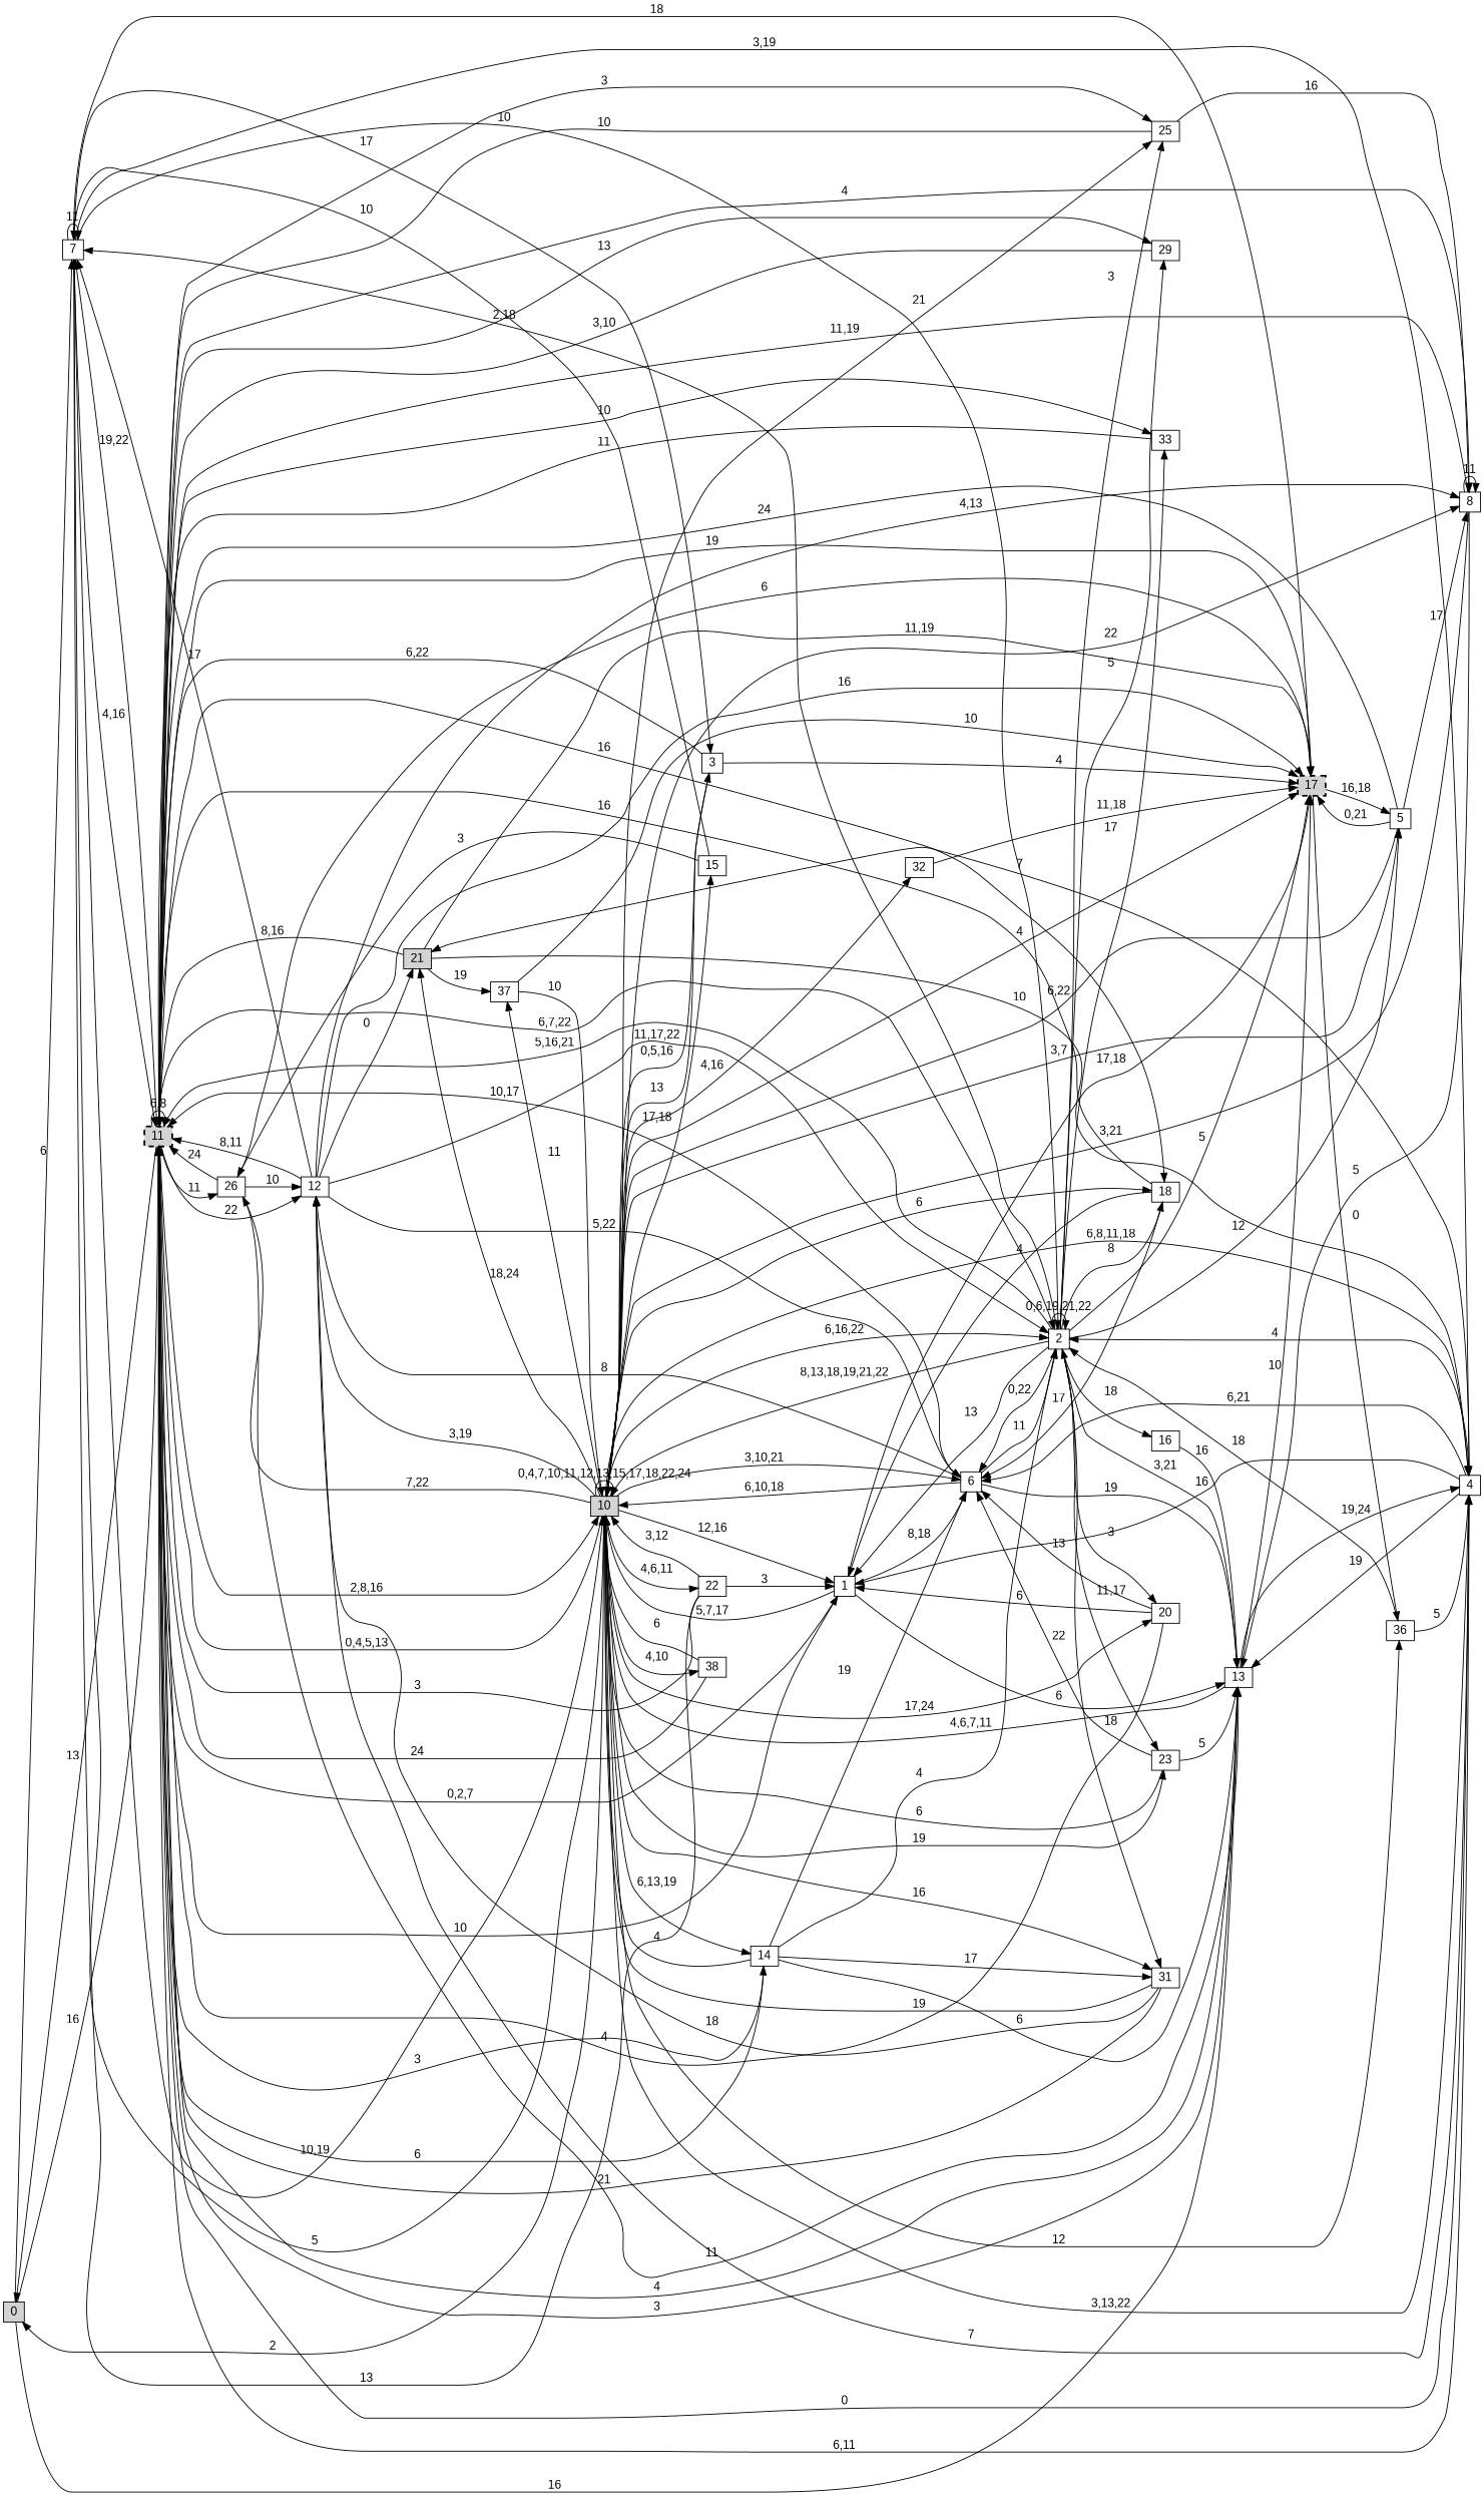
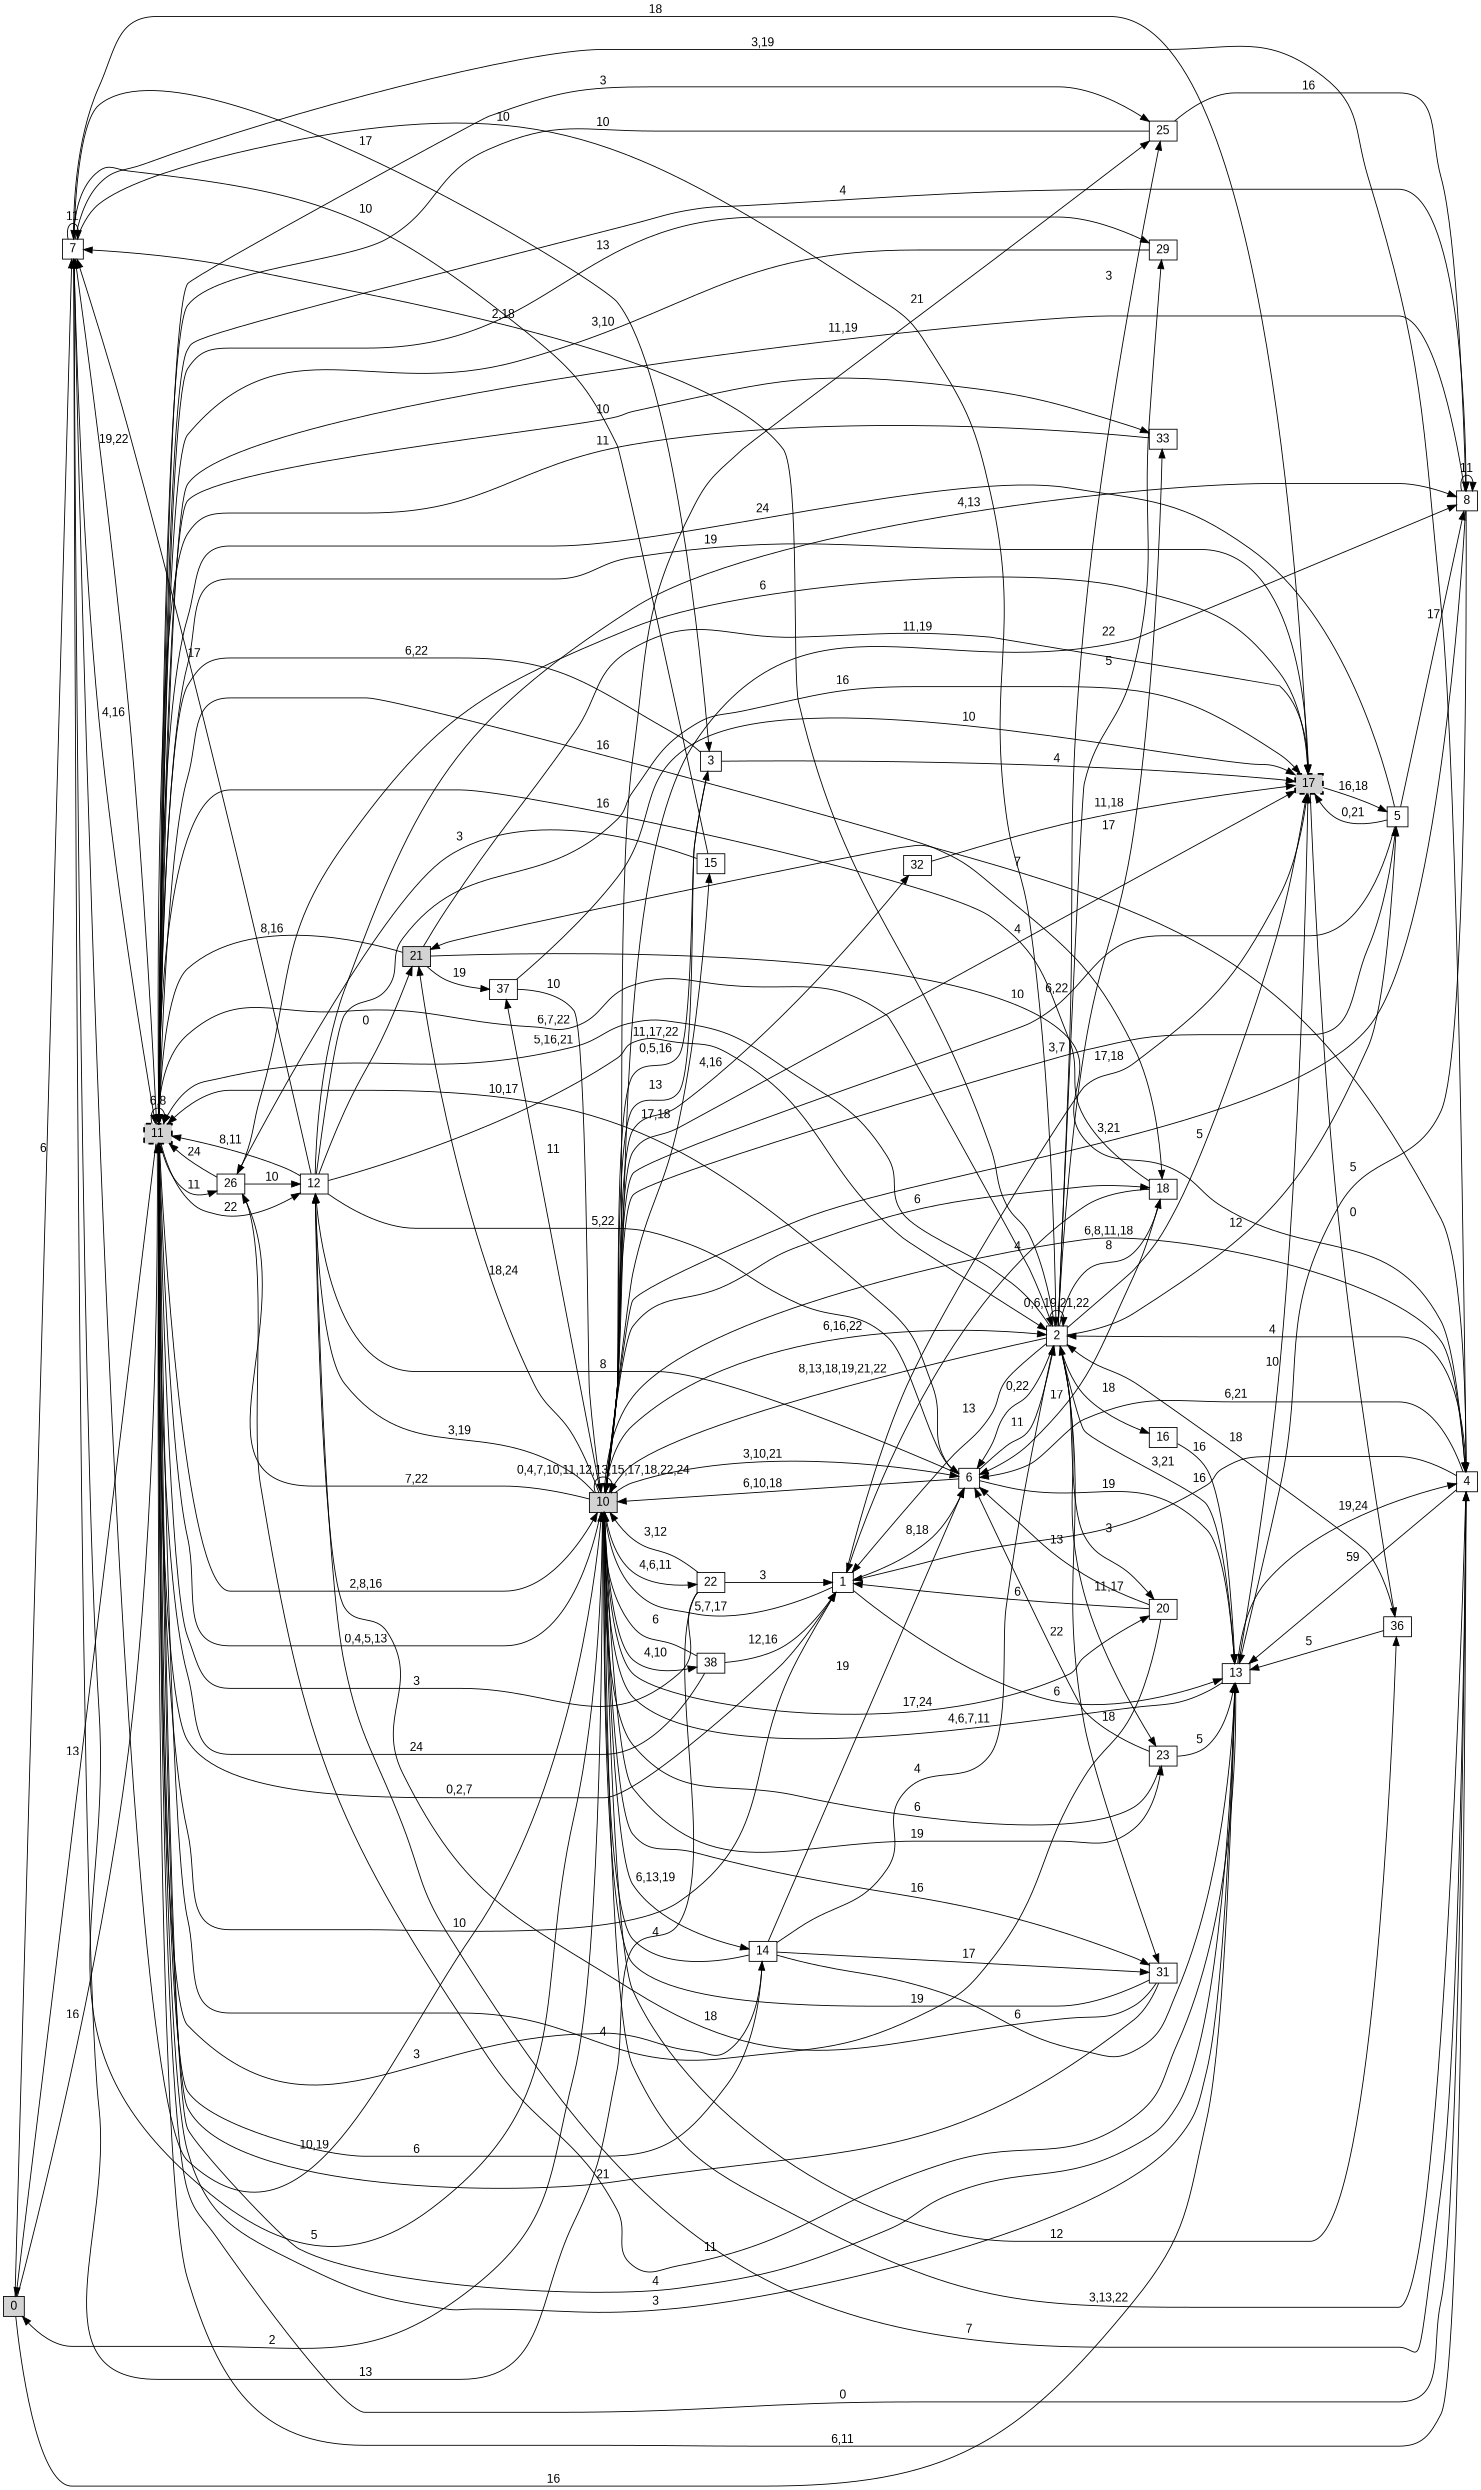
  digraph {
    rankdir=LR
    node [fontname=Arial shape=box]
    edge [fontname=Arial]
    n1 [height=0.1 label=0 style=filled width=0.1]
    n2 [height=0.1 label=7 width=0.1]
    n3 [height=0.1 label=11 style="filled,bold,dashed" width=0.1]
    n4 [height=0.1 label=13 width=0.1]
    n5 [height=0.1 label=10 style=filled width=0.1]
    n6 [height=0.1 label=17 style="filled,bold,dashed" width=0.1]
    n7 [height=0.1 label=2 width=0.1]
    n8 [height=0.1 label=3 width=0.1]
    n9 [height=0.1 label=4 width=0.1]
    n10 [height=0.1 label=1 width=0.1]
    n11 [height=0.1 label=18 width=0.1]
    n12 [height=0.1 label=25 width=0.1]
    n13 [height=0.1 label=29 width=0.1]
    n14 [height=0.1 label=33 width=0.1]
    n15 [height=0.1 label=12 width=0.1]
    n16 [height=0.1 label=8 width=0.1]
    n17 [height=0.1 label=14 width=0.1]
    n18 [height=0.1 label=26 width=0.1]
    n19 [height=0.1 label=6 width=0.1]
    n20 [height=0.1 label=5 width=0.1]
    n21 [height=0.1 label=20 width=0.1]
    n22 [height=0.1 label=23 width=0.1]
    n23 [height=0.1 label=31 width=0.1]
    n24 [height=0.1 label=21 style=filled width=0.1]
    n25 [height=0.1 label=15 width=0.1]
    n26 [height=0.1 label=22 width=0.1]
    n27 [height=0.1 label=32 width=0.1]
    n28 [height=0.1 label=36 width=0.1]
    n29 [height=0.1 label=37 width=0.1]
    n30 [height=0.1 label=38 width=0.1]
    n31 [height=0.1 label=16 width=0.1]
    n1 -> n2 [label=6]
    n1 -> n3 [label=16]
    n1 -> n4 [label=16]
    n2 -> n2 [label=11]
    n2 -> n3 [label="4,16"]
    n2 -> n5 [label="10,19"]
    n2 -> n6 [label=18]
    n2 -> n7 [label=10]
    n2 -> n8 [label=17]
    n2 -> n9 [label="3,19"]
    n3 -> n1 [label=13]
    n3 -> n2 [label="19,22"]
    n3 -> n3 [label="6,8"]
    n3 -> n4 [label=4]
    n3 -> n5 [label="2,8,16"]
    n3 -> n7 [label="6,7,22"]
    n3 -> n9 [label="6,11"]
    n3 -> n10 [label=10]
    n3 -> n11 [label=16]
    n3 -> n12 [label=3]
    n3 -> n13 [label=13]
    n3 -> n14 [label=10]
    n3 -> n15 [label=22]
    n3 -> n16 [label=4]
    n3 -> n17 [label=6]
    n3 -> n18 [label=11]
    n4 -> n3 [label=3]
    n4 -> n5 [label="4,6,7,11"]
    n4 -> n6 [label=10]
    n4 -> n7 [label="3,21"]
    n4 -> n9 [label="19,24"]
    n5 -> n1 [label=2]
    n5 -> n2 [label=5]
    n5 -> n3 [label="0,4,5,13"]
    n5 -> n5 [label="0,4,7,10,11,12,13,15,17,18,22,24"]
    n5 -> n6 [label=4]
    n5 -> n7 [label="6,16,22"]
    n5 -> n8 [label="0,5,16"]
    n5 -> n9 [label="6,8,11,18"]
-   n5 -> n10 [label="12,16"]
+   n30 -> n10 [label="12,16"]
    n5 -> n11 [label=6]
    n5 -> n12 [label=21]
    n5 -> n15 [label="3,19"]
    n5 -> n16 [label=22]
    n5 -> n17 [label="6,13,19"]
    n5 -> n18 [label="7,22"]
    n5 -> n19 [label="3,10,21"]
    n5 -> n20 [label="3,7"]
    n5 -> n21 [label="17,24"]
    n5 -> n22 [label=19]
    n5 -> n23 [label=16]
    n5 -> n24 [label="18,24"]
    n5 -> n25 [label="17,18"]
    n5 -> n26 [label="4,6,11"]
    n5 -> n27 [label="4,16"]
    n5 -> n28 [label=12]
    n5 -> n29 [label=11]
    n5 -> n30 [label="4,10"]
    n6 -> n3 [label=19]
    n6 -> n20 [label="16,18"]
    n6 -> n28 [label=0]
    n7 -> n2 [label="2,18"]
    n7 -> n3 [label="5,16,21"]
    n7 -> n5 [label="8,13,18,19,21,22"]
    n7 -> n6 [label=5]
    n7 -> n7 [label="0,6,19,21,22"]
    n7 -> n10 [label=13]
    n7 -> n11 [label=8]
    n7 -> n12 [label=3]
    n7 -> n13 [label=5]
    n7 -> n14 [label=17]
    n7 -> n19 [label="0,22"]
    n7 -> n20 [label=12]
    n7 -> n21 [label=3]
    n7 -> n22 [label="11,17"]
    n7 -> n23 [label=18]
    n7 -> n31 [label=18]
    n8 -> n3 [label="6,22"]
    n8 -> n5 [label=13]
    n8 -> n6 [label=4]
    n9 -> n3 [label=0]
-   n9 -> n4 [label=19]
+   n9 -> n4 [label=59]
    n9 -> n5 [label="3,13,22"]
    n9 -> n7 [label=4]
    n9 -> n10 [label=16]
    n9 -> n19 [label="6,21"]
    n9 -> n24 [label=7]
    n10 -> n3 [label="0,2,7"]
    n10 -> n4 [label=6]
    n10 -> n5 [label="5,7,17"]
    n10 -> n6 [label="17,18"]
    n10 -> n19 [label="8,18"]
    n11 -> n3 [label=16]
    n11 -> n10 [label=4]
    n11 -> n19 [label=17]
    n12 -> n3 [label=10]
    n12 -> n16 [label=16]
    n13 -> n3 [label="3,10"]
    n14 -> n3 [label=11]
    n15 -> n2 [label=17]
    n15 -> n3 [label="8,11"]
    n15 -> n6 [label=16]
    n15 -> n7 [label="11,17,22"]
    n15 -> n9 [label=7]
    n15 -> n16 [label="4,13"]
    n15 -> n19 [label="5,22"]
    n15 -> n24 [label=0]
    n16 -> n3 [label="11,19"]
    n16 -> n4 [label=5]
    n16 -> n5 [label="3,21"]
    n16 -> n16 [label=11]
    n17 -> n3 [label=3]
    n17 -> n4 [label=6]
    n17 -> n5 [label=4]
    n17 -> n7 [label=4]
    n17 -> n19 [label=19]
    n17 -> n23 [label=17]
    n18 -> n3 [label=24]
    n18 -> n4 [label=11]
    n18 -> n6 [label=6]
    n18 -> n15 [label=10]
    n19 -> n3 [label="10,17"]
    n19 -> n4 [label=19]
    n19 -> n5 [label="6,10,18"]
    n19 -> n7 [label=11]
    n19 -> n15 [label=8]
    n20 -> n3 [label=24]
    n20 -> n5 [label="6,22"]
    n20 -> n6 [label="0,21"]
    n20 -> n16 [label=17]
    n21 -> n3 [label=4]
    n21 -> n10 [label=6]
    n21 -> n19 [label=13]
    n22 -> n4 [label=5]
    n22 -> n5 [label=6]
    n22 -> n19 [label=22]
    n23 -> n3 [label=21]
    n23 -> n5 [label=19]
    n23 -> n15 [label=18]
    n24 -> n3 [label="8,16"]
    n24 -> n6 [label="11,19"]
    n24 -> n9 [label=10]
    n24 -> n29 [label=19]
    n25 -> n2 [label=10]
    n25 -> n18 [label=3]
    n26 -> n2 [label=13]
    n26 -> n3 [label=3]
    n26 -> n5 [label="3,12"]
    n26 -> n10 [label=3]
    n27 -> n6 [label="11,18"]
    n28 -> n7 [label=18]
-   n28 -> n9 [label=5]
+   n28 -> n4 [label=5]
    n29 -> n5 [label=10]
    n29 -> n6 [label=10]
    n30 -> n3 [label=24]
    n30 -> n5 [label=6]
    n31 -> n4 [label=16]
  }
